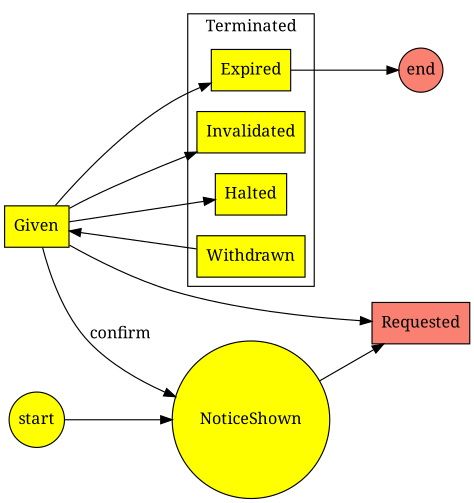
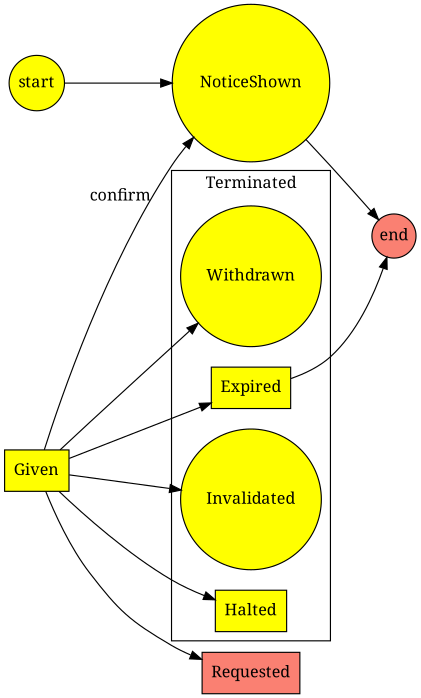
  digraph {
    compound=true
    fontname="Noto Serif"
    rankdir=LR
    node [fillcolor=yellow fontname="Noto Serif" shape=rect style=filled]
    edge [fontname="Noto Serif"]
-   Withdrawn
+   Withdrawn [shape=circle]
    Expired
-   Invalidated
+   Invalidated [shape=circle]
    Halted
    end [fillcolor=salmon height=0.1 margin=0.01 shape=circle width=0.1]
    start [height=0.1 margin=0.01 shape=circle width=0.1]
    NoticeShown [shape=circle]
    Requested [fillcolor=salmon]
    Given
    subgraph cluster_1 {
      label=Terminated
      Withdrawn
      Expired
      Invalidated
      Halted
    }
    Expired -> end
    start -> NoticeShown
-   NoticeShown -> Requested
-   Withdrawn -> Given
+   NoticeShown -> end
+   Given -> Withdrawn
    Given -> Expired
    Given -> Invalidated
    Given -> Halted
    Given -> NoticeShown [label=confirm]
    Given -> Requested
  }
